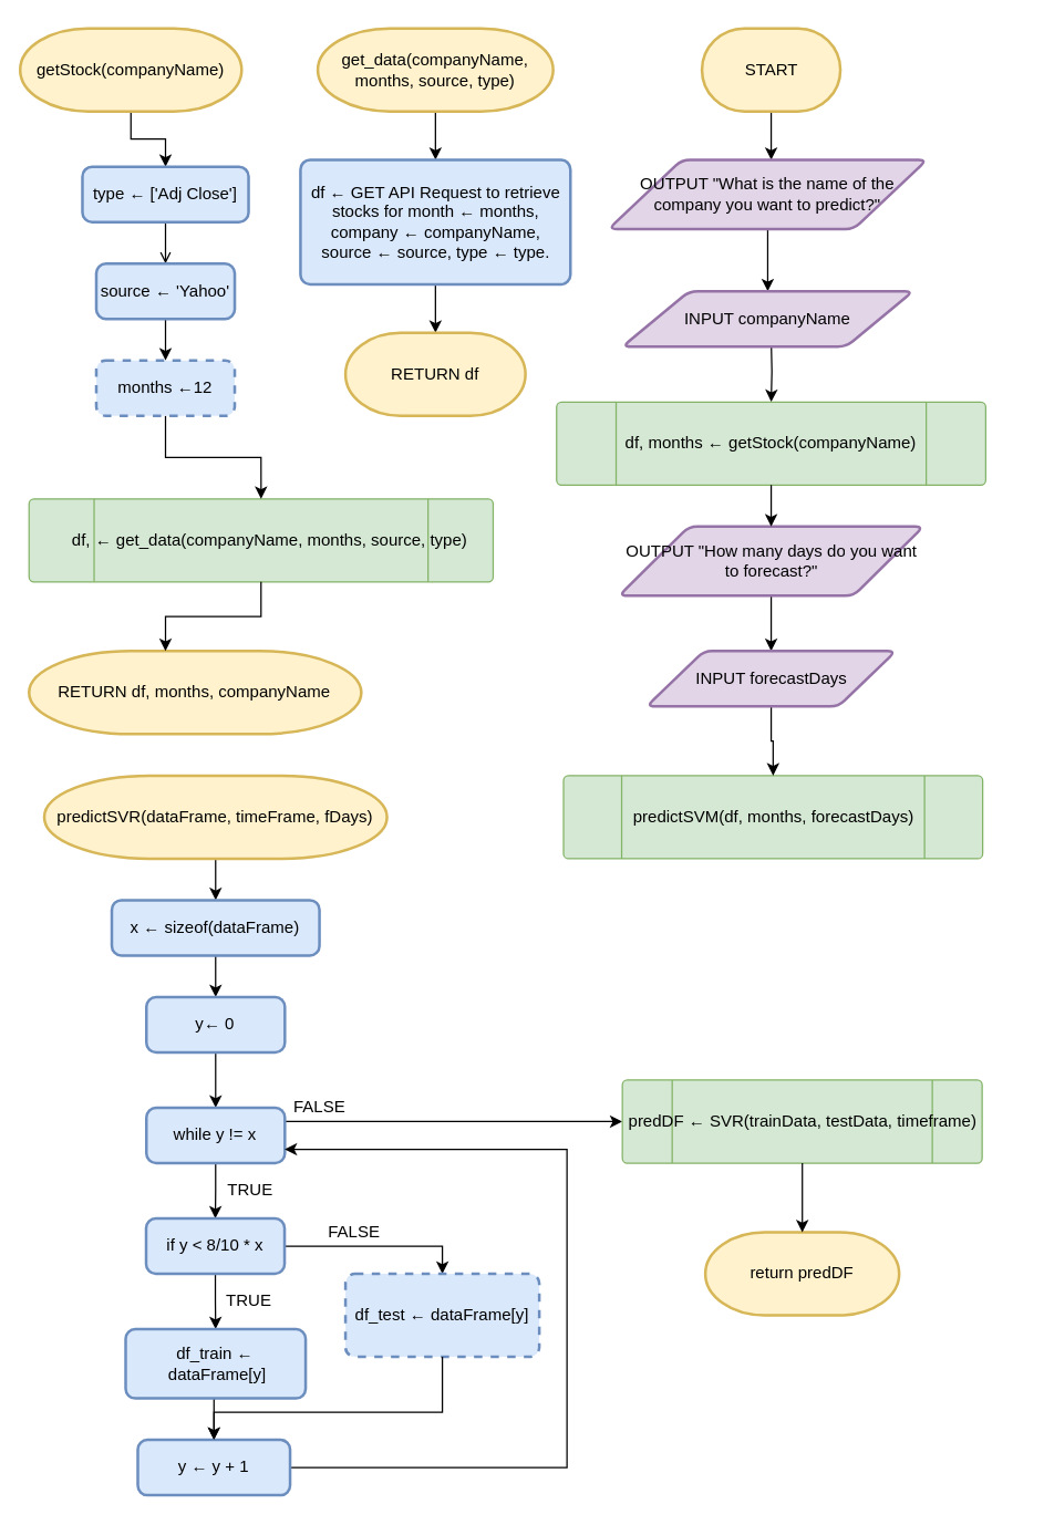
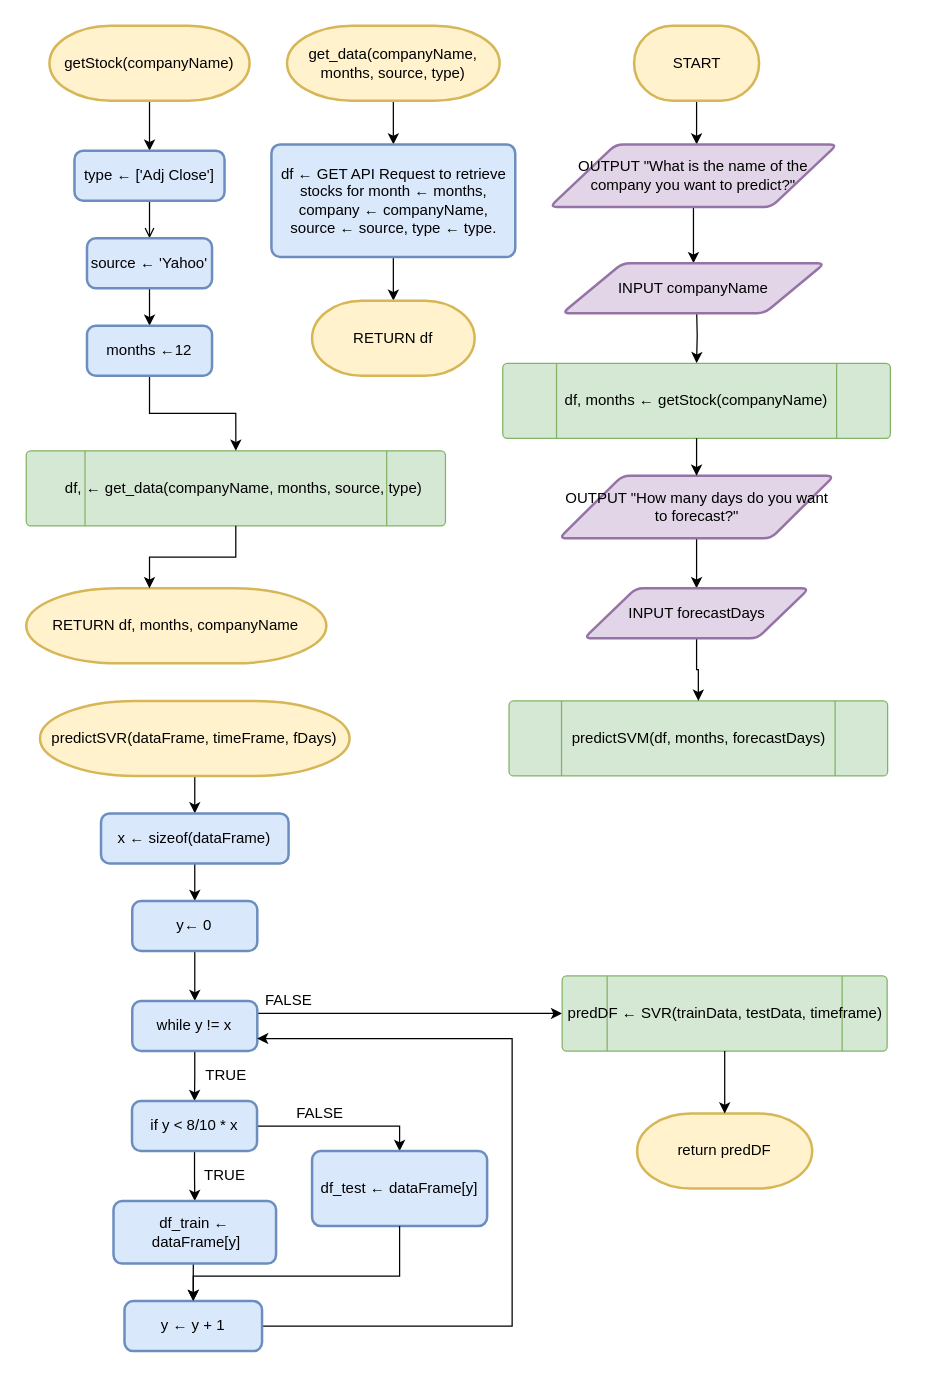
  <mxCell id="0" />
  <mxCell id="1" parent="0" />
  <mxCell id="2" value="" style="edgeStyle=orthogonalEdgeStyle;rounded=0;orthogonalLoop=1;jettySize=auto;html=1;" edge="1" parent="1" source="3" target="13"><mxGeometry relative="1" as="geometry" /></mxCell>
- <mxCell id="3" value="getStock(companyName)" style="strokeWidth=2;html=1;shape=mxgraph.flowchart.terminator;whiteSpace=wrap;fillColor=#fff2cc;strokeColor=#d6b656;" parent="1" vertex="1"><mxGeometry x="14" y="20" width="160" height="60" as="geometry" /></mxCell>
+ <mxCell id="3" value="getStock(companyName)" style="strokeWidth=2;html=1;shape=mxgraph.flowchart.terminator;whiteSpace=wrap;fillColor=#fff2cc;strokeColor=#d6b656;" parent="1" vertex="1"><mxGeometry x="39" y="20" width="160" height="60" as="geometry" /></mxCell>
  <mxCell id="4" value="" style="group" parent="1" vertex="1" connectable="0"><mxGeometry x="49" y="360" width="360" height="60" as="geometry" /></mxCell>
  <mxCell id="5" value="" style="verticalLabelPosition=bottom;verticalAlign=top;html=1;shape=process;whiteSpace=wrap;rounded=1;size=0.14;arcSize=6;fillColor=#d5e8d4;strokeColor=#82b366;" parent="4" vertex="1"><mxGeometry x="-28.574" width="335.245" height="60" as="geometry" /></mxCell>
  <mxCell id="6" value="df, ← get_data(companyName, months, source, type)" style="text;html=1;align=center;verticalAlign=middle;resizable=0;points=[];autosize=1;" parent="4" vertex="1"><mxGeometry x="-4.619" y="20" width="300" height="20" as="geometry" /></mxCell>
  <mxCell id="7" value="" style="edgeStyle=orthogonalEdgeStyle;rounded=0;orthogonalLoop=1;jettySize=auto;html=1;" edge="1" parent="1" source="8" target="10"><mxGeometry relative="1" as="geometry" /></mxCell>
  <mxCell id="8" value="&lt;span&gt;get_data(companyName, months, source, type)&lt;/span&gt;" style="strokeWidth=2;html=1;shape=mxgraph.flowchart.terminator;whiteSpace=wrap;fillColor=#fff2cc;strokeColor=#d6b656;" parent="1" vertex="1"><mxGeometry x="229" y="20" width="170" height="60" as="geometry" /></mxCell>
  <mxCell id="9" value="" style="edgeStyle=orthogonalEdgeStyle;rounded=0;orthogonalLoop=1;jettySize=auto;html=1;" parent="1" source="10" target="11" edge="1"><mxGeometry relative="1" as="geometry" /></mxCell>
  <mxCell id="10" value="df&amp;nbsp;← GET API Request to retrieve stocks for month ← months, company&amp;nbsp;← companyName, source&amp;nbsp;← source, type&amp;nbsp;← type." style="rounded=1;whiteSpace=wrap;html=1;absoluteArcSize=1;arcSize=14;strokeWidth=2;fillColor=#dae8fc;strokeColor=#6c8ebf;" parent="1" vertex="1"><mxGeometry x="216.5" y="115" width="195" height="90" as="geometry" /></mxCell>
  <mxCell id="11" value="RETURN df" style="strokeWidth=2;html=1;shape=mxgraph.flowchart.terminator;whiteSpace=wrap;fillColor=#fff2cc;strokeColor=#d6b656;" parent="1" vertex="1"><mxGeometry x="249" y="240" width="130" height="60" as="geometry" /></mxCell>
  <mxCell id="12" style="edgeStyle=orthogonalEdgeStyle;rounded=0;orthogonalLoop=1;jettySize=auto;html=1;exitX=0.5;exitY=1;exitDx=0;exitDy=0;endArrow=open;" parent="1" source="13" target="15" edge="1"><mxGeometry relative="1" as="geometry" /></mxCell>
  <mxCell id="13" value="type&amp;nbsp;← ['Adj Close']" style="rounded=1;whiteSpace=wrap;html=1;absoluteArcSize=1;arcSize=14;strokeWidth=2;fillColor=#dae8fc;strokeColor=#6c8ebf;" parent="1" vertex="1"><mxGeometry x="59" y="120" width="120" height="40" as="geometry" /></mxCell>
  <mxCell id="14" style="edgeStyle=orthogonalEdgeStyle;rounded=0;orthogonalLoop=1;jettySize=auto;html=1;exitX=0.5;exitY=1;exitDx=0;exitDy=0;entryX=0.5;entryY=0;entryDx=0;entryDy=0;" parent="1" source="15" target="18" edge="1"><mxGeometry relative="1" as="geometry" /></mxCell>
  <mxCell id="15" value="source&amp;nbsp;← 'Yahoo'" style="rounded=1;whiteSpace=wrap;html=1;absoluteArcSize=1;arcSize=14;strokeWidth=2;fillColor=#dae8fc;strokeColor=#6c8ebf;" parent="1" vertex="1"><mxGeometry x="69" y="190" width="100" height="40" as="geometry" /></mxCell>
  <mxCell id="16" value="RETURN df, months, companyName" style="strokeWidth=2;html=1;shape=mxgraph.flowchart.terminator;whiteSpace=wrap;fillColor=#fff2cc;strokeColor=#d6b656;" parent="1" vertex="1"><mxGeometry x="20.43" y="470" width="240" height="60" as="geometry" /></mxCell>
  <mxCell id="17" style="edgeStyle=orthogonalEdgeStyle;rounded=0;orthogonalLoop=1;jettySize=auto;html=1;exitX=0.5;exitY=1;exitDx=0;exitDy=0;entryX=0.5;entryY=0;entryDx=0;entryDy=0;" parent="1" source="18" target="5" edge="1"><mxGeometry relative="1" as="geometry" /></mxCell>
- <mxCell id="18" value="months&amp;nbsp;←12" style="rounded=1;whiteSpace=wrap;html=1;absoluteArcSize=1;arcSize=14;strokeWidth=2;fillColor=#dae8fc;strokeColor=#6c8ebf;dashed=1;" parent="1" vertex="1"><mxGeometry x="69" y="260" width="100" height="40" as="geometry" /></mxCell>
+ <mxCell id="18" value="months&amp;nbsp;←12" style="rounded=1;whiteSpace=wrap;html=1;absoluteArcSize=1;arcSize=14;strokeWidth=2;fillColor=#dae8fc;strokeColor=#6c8ebf;" parent="1" vertex="1"><mxGeometry x="69" y="260" width="100" height="40" as="geometry" /></mxCell>
  <mxCell id="19" value="" style="edgeStyle=orthogonalEdgeStyle;rounded=0;orthogonalLoop=1;jettySize=auto;html=1;" edge="1" parent="1" source="20"><mxGeometry relative="1" as="geometry"><mxPoint x="556.5" y="115" as="targetPoint" /></mxGeometry></mxCell>
  <mxCell id="20" value="START" style="strokeWidth=2;html=1;shape=mxgraph.flowchart.terminator;whiteSpace=wrap;fillColor=#fff2cc;strokeColor=#d6b656;" parent="1" vertex="1"><mxGeometry x="506.5" y="20" width="100" height="60" as="geometry" /></mxCell>
  <mxCell id="21" value="" style="edgeStyle=orthogonalEdgeStyle;rounded=0;orthogonalLoop=1;jettySize=auto;html=1;" edge="1" parent="1" target="26"><mxGeometry relative="1" as="geometry"><mxPoint x="556.5" y="245" as="sourcePoint" /></mxGeometry></mxCell>
  <mxCell id="22" style="edgeStyle=orthogonalEdgeStyle;rounded=0;orthogonalLoop=1;jettySize=auto;html=1;exitX=0.5;exitY=1;exitDx=0;exitDy=0;" edge="1" parent="1"><mxGeometry relative="1" as="geometry"><mxPoint x="556.5" y="245" as="sourcePoint" /><mxPoint x="556.5" y="245" as="targetPoint" /></mxGeometry></mxCell>
  <mxCell id="23" value="" style="edgeStyle=orthogonalEdgeStyle;rounded=0;orthogonalLoop=1;jettySize=auto;html=1;" edge="1" parent="1" source="5" target="16"><mxGeometry relative="1" as="geometry"><Array as="points"><mxPoint x="188" y="445" /><mxPoint x="119" y="445" /></Array></mxGeometry></mxCell>
  <mxCell id="24" value="" style="group" vertex="1" connectable="0" parent="1"><mxGeometry x="411.5" y="290" width="300" height="60" as="geometry" /></mxCell>
  <mxCell id="25" value="" style="group" vertex="1" connectable="0" parent="24"><mxGeometry width="300" height="60" as="geometry" /></mxCell>
  <mxCell id="26" value="" style="verticalLabelPosition=bottom;verticalAlign=top;html=1;shape=process;whiteSpace=wrap;rounded=1;size=0.14;arcSize=6;fillColor=#d5e8d4;strokeColor=#82b366;" vertex="1" parent="25"><mxGeometry x="-10" width="310" height="60" as="geometry" /></mxCell>
  <mxCell id="27" value="&lt;span&gt;df, months&amp;nbsp;&lt;/span&gt;&lt;span&gt;←&amp;nbsp;&lt;/span&gt;getStock(companyName)" style="text;html=1;align=center;verticalAlign=middle;resizable=0;points=[];autosize=1;" vertex="1" parent="25"><mxGeometry x="29.998" y="20" width="230" height="20" as="geometry" /></mxCell>
  <mxCell id="28" value="" style="group" vertex="1" connectable="0" parent="1"><mxGeometry x="406.5" y="560" width="310" height="60" as="geometry" /></mxCell>
  <mxCell id="29" value="" style="verticalLabelPosition=bottom;verticalAlign=top;html=1;shape=process;whiteSpace=wrap;rounded=1;size=0.14;arcSize=6;fillColor=#d5e8d4;strokeColor=#82b366;" vertex="1" parent="28"><mxGeometry width="302.791" height="60" as="geometry" /></mxCell>
  <mxCell id="30" value="predictSVM(df, months, forecastDays)" style="text;html=1;align=center;verticalAlign=middle;resizable=0;points=[];autosize=1;" vertex="1" parent="28"><mxGeometry x="41.391" y="20" width="220" height="20" as="geometry" /></mxCell>
  <mxCell id="31" value="" style="edgeStyle=orthogonalEdgeStyle;rounded=0;orthogonalLoop=1;jettySize=auto;html=1;" edge="1" parent="1" source="32" target="42"><mxGeometry relative="1" as="geometry" /></mxCell>
  <mxCell id="32" value="predictSVR(dataFrame, timeFrame, fDays)" style="strokeWidth=2;html=1;shape=mxgraph.flowchart.terminator;whiteSpace=wrap;fillColor=#fff2cc;strokeColor=#d6b656;" vertex="1" parent="1"><mxGeometry x="31.43" y="560" width="247.57" height="60" as="geometry" /></mxCell>
  <mxCell id="33" value="" style="edgeStyle=orthogonalEdgeStyle;rounded=0;orthogonalLoop=1;jettySize=auto;html=1;" edge="1" parent="1" source="34" target="35"><mxGeometry relative="1" as="geometry" /></mxCell>
  <mxCell id="34" value="&lt;span&gt;OUTPUT &quot;What is the name of the company you want to predict?&quot;&lt;/span&gt;" style="shape=parallelogram;html=1;strokeWidth=2;perimeter=parallelogramPerimeter;whiteSpace=wrap;rounded=1;arcSize=12;size=0.23;fillColor=#e1d5e7;strokeColor=#9673a6;" vertex="1" parent="1"><mxGeometry x="439" y="115" width="230" height="50" as="geometry" /></mxCell>
  <mxCell id="35" value="INPUT companyName" style="shape=parallelogram;html=1;strokeWidth=2;perimeter=parallelogramPerimeter;whiteSpace=wrap;rounded=1;arcSize=12;size=0.23;fillColor=#e1d5e7;strokeColor=#9673a6;" vertex="1" parent="1"><mxGeometry x="449" y="210" width="210" height="40" as="geometry" /></mxCell>
  <mxCell id="36" value="" style="edgeStyle=orthogonalEdgeStyle;rounded=0;orthogonalLoop=1;jettySize=auto;html=1;" edge="1" parent="1" source="37" target="40"><mxGeometry relative="1" as="geometry" /></mxCell>
  <mxCell id="37" value="OUTPUT &quot;How many days do you want to forecast?&quot;" style="shape=parallelogram;html=1;strokeWidth=2;perimeter=parallelogramPerimeter;whiteSpace=wrap;rounded=1;arcSize=12;size=0.23;align=center;verticalAlign=middle;horizontal=1;fillColor=#e1d5e7;strokeColor=#9673a6;" vertex="1" parent="1"><mxGeometry x="446.5" y="380" width="220" height="50" as="geometry" /></mxCell>
  <mxCell id="38" value="" style="edgeStyle=orthogonalEdgeStyle;rounded=0;orthogonalLoop=1;jettySize=auto;html=1;" edge="1" parent="1" source="26" target="37"><mxGeometry relative="1" as="geometry" /></mxCell>
  <mxCell id="39" style="edgeStyle=orthogonalEdgeStyle;rounded=0;orthogonalLoop=1;jettySize=auto;html=1;exitX=0.5;exitY=1;exitDx=0;exitDy=0;entryX=0.5;entryY=0;entryDx=0;entryDy=0;" edge="1" parent="1" source="40" target="29"><mxGeometry relative="1" as="geometry" /></mxCell>
  <mxCell id="40" value="INPUT forecastDays" style="shape=parallelogram;html=1;strokeWidth=2;perimeter=parallelogramPerimeter;whiteSpace=wrap;rounded=1;arcSize=12;size=0.23;align=center;fillColor=#e1d5e7;strokeColor=#9673a6;" vertex="1" parent="1"><mxGeometry x="466.5" y="470" width="180" height="40" as="geometry" /></mxCell>
  <mxCell id="41" value="" style="edgeStyle=orthogonalEdgeStyle;rounded=0;orthogonalLoop=1;jettySize=auto;html=1;" edge="1" parent="1" source="42" target="44"><mxGeometry relative="1" as="geometry" /></mxCell>
  <mxCell id="42" value="x&amp;nbsp;&lt;span&gt;← sizeof(dataFrame)&lt;/span&gt;" style="rounded=1;whiteSpace=wrap;html=1;absoluteArcSize=1;arcSize=14;strokeWidth=2;align=center;fillColor=#dae8fc;strokeColor=#6c8ebf;" vertex="1" parent="1"><mxGeometry x="80.21" y="650" width="150" height="40" as="geometry" /></mxCell>
  <mxCell id="43" value="" style="edgeStyle=orthogonalEdgeStyle;rounded=0;orthogonalLoop=1;jettySize=auto;html=1;" edge="1" parent="1" source="44" target="47"><mxGeometry relative="1" as="geometry" /></mxCell>
  <mxCell id="44" value="y&lt;span&gt;← 0&lt;/span&gt;" style="rounded=1;whiteSpace=wrap;html=1;absoluteArcSize=1;arcSize=14;strokeWidth=2;align=center;fillColor=#dae8fc;strokeColor=#6c8ebf;" vertex="1" parent="1"><mxGeometry x="105.21" y="720" width="100" height="40" as="geometry" /></mxCell>
  <mxCell id="45" value="" style="edgeStyle=orthogonalEdgeStyle;rounded=0;orthogonalLoop=1;jettySize=auto;html=1;" edge="1" parent="1" source="47" target="50"><mxGeometry relative="1" as="geometry" /></mxCell>
  <mxCell id="46" style="edgeStyle=orthogonalEdgeStyle;rounded=0;orthogonalLoop=1;jettySize=auto;html=1;exitX=1;exitY=0.25;exitDx=0;exitDy=0;" edge="1" parent="1" source="47"><mxGeometry relative="1" as="geometry"><mxPoint x="449" y="810" as="targetPoint" /></mxGeometry></mxCell>
  <mxCell id="47" value="while y != x" style="rounded=1;whiteSpace=wrap;html=1;absoluteArcSize=1;arcSize=14;strokeWidth=2;align=center;fillColor=#dae8fc;strokeColor=#6c8ebf;" vertex="1" parent="1"><mxGeometry x="105.21" y="800" width="100" height="40" as="geometry" /></mxCell>
  <mxCell id="48" value="" style="edgeStyle=orthogonalEdgeStyle;rounded=0;orthogonalLoop=1;jettySize=auto;html=1;" edge="1" parent="1" source="50" target="53"><mxGeometry relative="1" as="geometry" /></mxCell>
  <mxCell id="49" value="" style="edgeStyle=orthogonalEdgeStyle;rounded=0;orthogonalLoop=1;jettySize=auto;html=1;entryX=0.5;entryY=0;entryDx=0;entryDy=0;" edge="1" parent="1" source="50" target="58"><mxGeometry relative="1" as="geometry"><mxPoint x="285" y="900" as="targetPoint" /></mxGeometry></mxCell>
  <mxCell id="50" value="if y &amp;lt; 8/10 * x" style="rounded=1;whiteSpace=wrap;html=1;absoluteArcSize=1;arcSize=14;strokeWidth=2;align=center;fillColor=#dae8fc;strokeColor=#6c8ebf;" vertex="1" parent="1"><mxGeometry x="105" y="880" width="100" height="40" as="geometry" /></mxCell>
  <mxCell id="51" value="TRUE" style="text;html=1;align=center;verticalAlign=middle;resizable=0;points=[];autosize=1;" vertex="1" parent="1"><mxGeometry x="155.21" y="850" width="50" height="20" as="geometry" /></mxCell>
  <mxCell id="52" style="edgeStyle=orthogonalEdgeStyle;rounded=0;orthogonalLoop=1;jettySize=auto;html=1;exitX=0.5;exitY=1;exitDx=0;exitDy=0;entryX=0.5;entryY=0;entryDx=0;entryDy=0;" edge="1" parent="1" source="53" target="56"><mxGeometry relative="1" as="geometry" /></mxCell>
  <mxCell id="53" value="df_train&amp;nbsp;&lt;span&gt;←&lt;/span&gt;&lt;br&gt;&amp;nbsp;dataFrame[y]" style="rounded=1;whiteSpace=wrap;html=1;absoluteArcSize=1;arcSize=14;strokeWidth=2;align=center;fillColor=#dae8fc;strokeColor=#6c8ebf;" vertex="1" parent="1"><mxGeometry x="90.21" y="960" width="130" height="50" as="geometry" /></mxCell>
  <mxCell id="54" value="TRUE" style="text;html=1;align=center;verticalAlign=middle;resizable=0;points=[];autosize=1;" vertex="1" parent="1"><mxGeometry x="154" y="930" width="50" height="20" as="geometry" /></mxCell>
  <mxCell id="55" style="edgeStyle=orthogonalEdgeStyle;rounded=0;orthogonalLoop=1;jettySize=auto;html=1;exitX=1;exitY=0.5;exitDx=0;exitDy=0;" edge="1" parent="1" source="56"><mxGeometry relative="1" as="geometry"><mxPoint x="205" y="830" as="targetPoint" /><Array as="points"><mxPoint x="409" y="1060" /><mxPoint x="409" y="830" /></Array></mxGeometry></mxCell>
  <mxCell id="56" value="y&amp;nbsp;&lt;span&gt;←&amp;nbsp;&lt;/span&gt;y + 1" style="rounded=1;whiteSpace=wrap;html=1;absoluteArcSize=1;arcSize=14;strokeWidth=2;align=center;fillColor=#dae8fc;strokeColor=#6c8ebf;" vertex="1" parent="1"><mxGeometry x="99" y="1040" width="110" height="40" as="geometry" /></mxCell>
  <mxCell id="57" value="FALSE" style="text;html=1;align=center;verticalAlign=middle;resizable=0;points=[];autosize=1;" vertex="1" parent="1"><mxGeometry x="205.21" y="790" width="50" height="20" as="geometry" /></mxCell>
- <mxCell id="58" value="df_test&amp;nbsp;&lt;span&gt;← dataFrame[y]&lt;/span&gt;" style="rounded=1;whiteSpace=wrap;html=1;absoluteArcSize=1;arcSize=14;strokeWidth=2;align=center;fillColor=#dae8fc;strokeColor=#6c8ebf;dashed=1;" vertex="1" parent="1"><mxGeometry x="249" y="920" width="140" height="60" as="geometry" /></mxCell>
+ <mxCell id="58" value="df_test&amp;nbsp;&lt;span&gt;← dataFrame[y]&lt;/span&gt;" style="rounded=1;whiteSpace=wrap;html=1;absoluteArcSize=1;arcSize=14;strokeWidth=2;align=center;fillColor=#dae8fc;strokeColor=#6c8ebf;" vertex="1" parent="1"><mxGeometry x="249" y="920" width="140" height="60" as="geometry" /></mxCell>
  <mxCell id="59" style="edgeStyle=orthogonalEdgeStyle;rounded=0;orthogonalLoop=1;jettySize=auto;html=1;exitX=0.5;exitY=1;exitDx=0;exitDy=0;entryX=0.5;entryY=0;entryDx=0;entryDy=0;" edge="1" parent="1" source="58" target="56"><mxGeometry relative="1" as="geometry"><Array as="points"><mxPoint x="319" y="1020" /><mxPoint x="154" y="1020" /></Array></mxGeometry></mxCell>
  <mxCell id="60" value="FALSE" style="text;html=1;align=center;verticalAlign=middle;resizable=0;points=[];autosize=1;" vertex="1" parent="1"><mxGeometry x="230.21" y="880" width="50" height="20" as="geometry" /></mxCell>
  <mxCell id="61" value="" style="group" vertex="1" connectable="0" parent="1"><mxGeometry x="449" y="780" width="282.5" height="60" as="geometry" /></mxCell>
  <mxCell id="62" value="" style="verticalLabelPosition=bottom;verticalAlign=top;html=1;shape=process;whiteSpace=wrap;rounded=1;size=0.14;arcSize=6;align=center;fillColor=#d5e8d4;strokeColor=#82b366;" vertex="1" parent="61"><mxGeometry width="259.9" height="60" as="geometry" /></mxCell>
  <mxCell id="63" value="predDF ←&amp;nbsp;SVR(trainData, testData, timeframe)" style="text;html=1;align=center;verticalAlign=middle;resizable=0;points=[];autosize=1;" vertex="1" parent="61"><mxGeometry x="-5.05" y="20" width="270" height="20" as="geometry" /></mxCell>
  <mxCell id="64" value="return predDF" style="strokeWidth=2;html=1;shape=mxgraph.flowchart.terminator;whiteSpace=wrap;align=center;fillColor=#fff2cc;strokeColor=#d6b656;" vertex="1" parent="1"><mxGeometry x="508.95" y="890" width="140" height="60" as="geometry" /></mxCell>
  <mxCell id="65" value="" style="edgeStyle=orthogonalEdgeStyle;rounded=0;orthogonalLoop=1;jettySize=auto;html=1;" edge="1" parent="1" source="62" target="64"><mxGeometry relative="1" as="geometry" /></mxCell>
